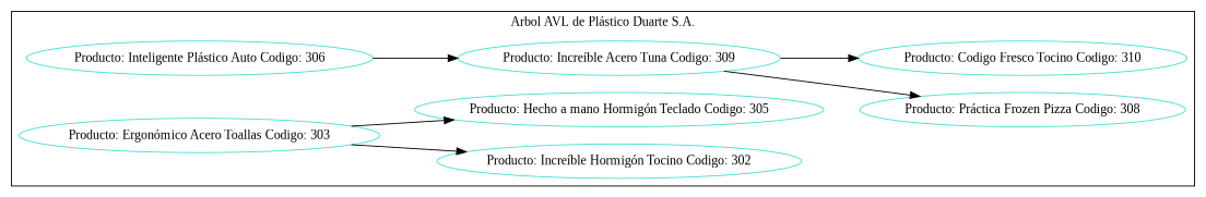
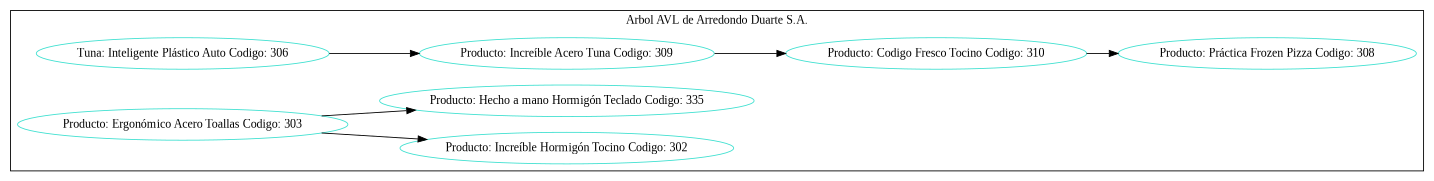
  digraph {
    fontname="Liberation Serif"
    rankdir=LR
    node [color=turquoise fontname="Liberation Serif"]
    edge [fontname="Liberation Serif"]
-   n1 [label="Producto: Inteligente Plástico Auto Codigo: 306"]
+   n1 [label="Tuna: Inteligente Plástico Auto Codigo: 306"]
    n2 [label="Producto: Ergonómico Acero Toallas Codigo: 303"]
    n3 [label="Producto: Increíble Acero Tuna Codigo: 309"]
    n4 [label="Producto: Increíble Hormigón Tocino Codigo: 302"]
-   n5 [label="Producto: Hecho a mano Hormigón Teclado Codigo: 305"]
+   n5 [label="Producto: Hecho a mano Hormigón Teclado Codigo: 335"]
    n6 [label="Producto: Práctica Frozen Pizza Codigo: 308"]
    n7 [label="Producto: Codigo Fresco Tocino Codigo: 310"]
    subgraph cluster_1 {
      color=black
-     label="Arbol AVL de Plástico Duarte S.A."
+     label="Arbol AVL de Arredondo Duarte S.A."
      n1
      n2
      n3
      n4
      n5
      n6
      n7
    }
    n1 -> n3
    n2 -> n4
    n2 -> n5
-   n3 -> n6
+   n7 -> n6
    n3 -> n7
  }
